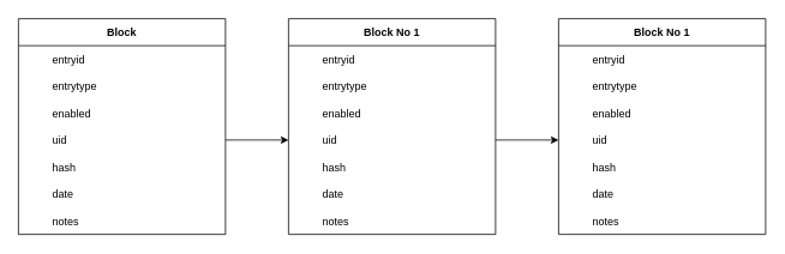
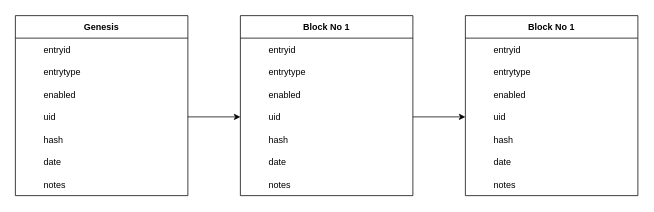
  <mxCell id="0" />
  <mxCell id="1" parent="0" />
- <mxCell id="2" value="Block" style="shape=table;startSize=30;container=1;collapsible=1;childLayout=tableLayout;fixedRows=1;rowLines=0;fontStyle=1;align=center;resizeLast=1;rounded=0;horizontal=1;columnLines=0;resizeLastRow=0;swimlaneBody=1;swimlaneHead=1;top=1;bottom=1;left=1;" vertex="1" parent="1"><mxGeometry x="20" y="20" width="230" height="240" as="geometry" /></mxCell>
+ <mxCell id="2" value="Genesis" style="shape=table;startSize=30;container=1;collapsible=1;childLayout=tableLayout;fixedRows=1;rowLines=0;fontStyle=1;align=center;resizeLast=1;rounded=0;horizontal=1;columnLines=0;resizeLastRow=0;swimlaneBody=1;swimlaneHead=1;top=1;bottom=1;left=1;" vertex="1" parent="1"><mxGeometry x="20" y="20" width="230" height="240" as="geometry" /></mxCell>
  <mxCell id="3" value="" style="shape=tableRow;horizontal=0;startSize=0;swimlaneHead=0;swimlaneBody=0;fillColor=none;collapsible=0;dropTarget=0;points=[[0,0.5],[1,0.5]];portConstraint=eastwest;top=0;left=0;right=0;bottom=0;" vertex="1" parent="2"><mxGeometry y="30" width="230" height="30" as="geometry" /></mxCell>
  <mxCell id="4" value="" style="shape=partialRectangle;connectable=0;fillColor=none;top=0;left=0;bottom=0;right=0;editable=1;overflow=hidden;" vertex="1" parent="3"><mxGeometry width="30" height="30" as="geometry"><mxRectangle width="30" height="30" as="alternateBounds" /></mxGeometry></mxCell>
  <mxCell id="5" value="entryid" style="shape=partialRectangle;connectable=0;fillColor=none;top=0;left=0;bottom=0;right=0;align=left;spacingLeft=6;overflow=hidden;" vertex="1" parent="3"><mxGeometry x="30" width="200" height="30" as="geometry"><mxRectangle width="200" height="30" as="alternateBounds" /></mxGeometry></mxCell>
  <mxCell id="6" value="" style="shape=tableRow;horizontal=0;startSize=0;swimlaneHead=0;swimlaneBody=0;fillColor=none;collapsible=0;dropTarget=0;points=[[0,0.5],[1,0.5]];portConstraint=eastwest;top=0;left=0;right=0;bottom=0;rounded=0;" vertex="1" parent="2"><mxGeometry y="60" width="230" height="30" as="geometry" /></mxCell>
  <mxCell id="7" value="" style="shape=partialRectangle;connectable=0;fillColor=none;top=0;left=0;bottom=0;right=0;editable=1;overflow=hidden;rounded=0;" vertex="1" parent="6"><mxGeometry width="30" height="30" as="geometry"><mxRectangle width="30" height="30" as="alternateBounds" /></mxGeometry></mxCell>
  <mxCell id="8" value="entrytype" style="shape=partialRectangle;connectable=0;fillColor=none;top=0;left=0;bottom=0;right=0;align=left;spacingLeft=6;overflow=hidden;rounded=0;" vertex="1" parent="6"><mxGeometry x="30" width="200" height="30" as="geometry"><mxRectangle width="200" height="30" as="alternateBounds" /></mxGeometry></mxCell>
  <mxCell id="9" value="" style="shape=tableRow;horizontal=0;startSize=0;swimlaneHead=0;swimlaneBody=0;fillColor=none;collapsible=0;dropTarget=0;points=[[0,0.5],[1,0.5]];portConstraint=eastwest;top=0;left=0;right=0;bottom=0;rounded=0;" vertex="1" parent="2"><mxGeometry y="90" width="230" height="30" as="geometry" /></mxCell>
  <mxCell id="10" value="" style="shape=partialRectangle;connectable=0;fillColor=none;top=0;left=0;bottom=0;right=0;editable=1;overflow=hidden;rounded=0;" vertex="1" parent="9"><mxGeometry width="30" height="30" as="geometry"><mxRectangle width="30" height="30" as="alternateBounds" /></mxGeometry></mxCell>
  <mxCell id="11" value="enabled" style="shape=partialRectangle;connectable=0;fillColor=none;top=0;left=0;bottom=0;right=0;align=left;spacingLeft=6;overflow=hidden;rounded=0;" vertex="1" parent="9"><mxGeometry x="30" width="200" height="30" as="geometry"><mxRectangle width="200" height="30" as="alternateBounds" /></mxGeometry></mxCell>
  <mxCell id="12" value="" style="shape=tableRow;horizontal=0;startSize=0;swimlaneHead=0;swimlaneBody=0;fillColor=none;collapsible=0;dropTarget=0;points=[[0,0.5],[1,0.5]];portConstraint=eastwest;top=0;left=0;right=0;bottom=0;rounded=0;" vertex="1" parent="2"><mxGeometry y="120" width="230" height="30" as="geometry" /></mxCell>
  <mxCell id="13" value="" style="shape=partialRectangle;connectable=0;fillColor=none;top=0;left=0;bottom=0;right=0;editable=1;overflow=hidden;rounded=0;" vertex="1" parent="12"><mxGeometry width="30" height="30" as="geometry"><mxRectangle width="30" height="30" as="alternateBounds" /></mxGeometry></mxCell>
  <mxCell id="14" value="uid" style="shape=partialRectangle;connectable=0;fillColor=none;top=0;left=0;bottom=0;right=0;align=left;spacingLeft=6;overflow=hidden;rounded=0;" vertex="1" parent="12"><mxGeometry x="30" width="200" height="30" as="geometry"><mxRectangle width="200" height="30" as="alternateBounds" /></mxGeometry></mxCell>
  <mxCell id="15" value="" style="shape=tableRow;horizontal=0;startSize=0;swimlaneHead=0;swimlaneBody=0;fillColor=none;collapsible=0;dropTarget=0;points=[[0,0.5],[1,0.5]];portConstraint=eastwest;top=0;left=0;right=0;bottom=0;rounded=0;" vertex="1" parent="2"><mxGeometry y="150" width="230" height="30" as="geometry" /></mxCell>
  <mxCell id="16" value="" style="shape=partialRectangle;connectable=0;fillColor=none;top=0;left=0;bottom=0;right=0;editable=1;overflow=hidden;rounded=0;" vertex="1" parent="15"><mxGeometry width="30" height="30" as="geometry"><mxRectangle width="30" height="30" as="alternateBounds" /></mxGeometry></mxCell>
  <mxCell id="17" value="hash" style="shape=partialRectangle;connectable=0;fillColor=none;top=0;left=0;bottom=0;right=0;align=left;spacingLeft=6;overflow=hidden;rounded=0;" vertex="1" parent="15"><mxGeometry x="30" width="200" height="30" as="geometry"><mxRectangle width="200" height="30" as="alternateBounds" /></mxGeometry></mxCell>
  <mxCell id="18" value="" style="shape=tableRow;horizontal=0;startSize=0;swimlaneHead=0;swimlaneBody=0;fillColor=none;collapsible=0;dropTarget=0;points=[[0,0.5],[1,0.5]];portConstraint=eastwest;top=0;left=0;right=0;bottom=0;rounded=0;" vertex="1" parent="2"><mxGeometry y="180" width="230" height="30" as="geometry" /></mxCell>
  <mxCell id="19" value="" style="shape=partialRectangle;connectable=0;fillColor=none;top=0;left=0;bottom=0;right=0;editable=1;overflow=hidden;rounded=0;" vertex="1" parent="18"><mxGeometry width="30" height="30" as="geometry"><mxRectangle width="30" height="30" as="alternateBounds" /></mxGeometry></mxCell>
  <mxCell id="20" value="date" style="shape=partialRectangle;connectable=0;fillColor=none;top=0;left=0;bottom=0;right=0;align=left;spacingLeft=6;overflow=hidden;rounded=0;" vertex="1" parent="18"><mxGeometry x="30" width="200" height="30" as="geometry"><mxRectangle width="200" height="30" as="alternateBounds" /></mxGeometry></mxCell>
  <mxCell id="21" value="" style="shape=tableRow;horizontal=0;startSize=0;swimlaneHead=0;swimlaneBody=0;fillColor=none;collapsible=0;dropTarget=0;points=[[0,0.5],[1,0.5]];portConstraint=eastwest;top=0;left=0;right=0;bottom=0;" vertex="1" parent="2"><mxGeometry y="210" width="230" height="30" as="geometry" /></mxCell>
  <mxCell id="22" value="" style="shape=partialRectangle;connectable=0;fillColor=none;top=0;left=0;bottom=0;right=0;editable=1;overflow=hidden;" vertex="1" parent="21"><mxGeometry width="30" height="30" as="geometry"><mxRectangle width="30" height="30" as="alternateBounds" /></mxGeometry></mxCell>
  <mxCell id="23" value="notes" style="shape=partialRectangle;connectable=0;fillColor=none;top=0;left=0;bottom=0;right=0;align=left;spacingLeft=6;overflow=hidden;" vertex="1" parent="21"><mxGeometry x="30" width="200" height="30" as="geometry"><mxRectangle width="200" height="30" as="alternateBounds" /></mxGeometry></mxCell>
  <mxCell id="24" value="Block No 1" style="shape=table;startSize=30;container=1;collapsible=1;childLayout=tableLayout;fixedRows=1;rowLines=0;fontStyle=1;align=center;resizeLast=1;rounded=0;horizontal=1;columnLines=0;resizeLastRow=0;swimlaneBody=1;swimlaneHead=1;top=1;bottom=1;left=1;" vertex="1" parent="1"><mxGeometry x="320" y="20" width="230" height="240" as="geometry" /></mxCell>
  <mxCell id="25" value="" style="shape=tableRow;horizontal=0;startSize=0;swimlaneHead=0;swimlaneBody=0;fillColor=none;collapsible=0;dropTarget=0;points=[[0,0.5],[1,0.5]];portConstraint=eastwest;top=0;left=0;right=0;bottom=0;" vertex="1" parent="24"><mxGeometry y="30" width="230" height="30" as="geometry" /></mxCell>
  <mxCell id="26" value="" style="shape=partialRectangle;connectable=0;fillColor=none;top=0;left=0;bottom=0;right=0;editable=1;overflow=hidden;" vertex="1" parent="25"><mxGeometry width="30" height="30" as="geometry"><mxRectangle width="30" height="30" as="alternateBounds" /></mxGeometry></mxCell>
  <mxCell id="27" value="entryid" style="shape=partialRectangle;connectable=0;fillColor=none;top=0;left=0;bottom=0;right=0;align=left;spacingLeft=6;overflow=hidden;" vertex="1" parent="25"><mxGeometry x="30" width="200" height="30" as="geometry"><mxRectangle width="200" height="30" as="alternateBounds" /></mxGeometry></mxCell>
  <mxCell id="28" value="" style="shape=tableRow;horizontal=0;startSize=0;swimlaneHead=0;swimlaneBody=0;fillColor=none;collapsible=0;dropTarget=0;points=[[0,0.5],[1,0.5]];portConstraint=eastwest;top=0;left=0;right=0;bottom=0;rounded=0;" vertex="1" parent="24"><mxGeometry y="60" width="230" height="30" as="geometry" /></mxCell>
  <mxCell id="29" value="" style="shape=partialRectangle;connectable=0;fillColor=none;top=0;left=0;bottom=0;right=0;editable=1;overflow=hidden;rounded=0;" vertex="1" parent="28"><mxGeometry width="30" height="30" as="geometry"><mxRectangle width="30" height="30" as="alternateBounds" /></mxGeometry></mxCell>
  <mxCell id="30" value="entrytype" style="shape=partialRectangle;connectable=0;fillColor=none;top=0;left=0;bottom=0;right=0;align=left;spacingLeft=6;overflow=hidden;rounded=0;" vertex="1" parent="28"><mxGeometry x="30" width="200" height="30" as="geometry"><mxRectangle width="200" height="30" as="alternateBounds" /></mxGeometry></mxCell>
  <mxCell id="31" value="" style="shape=tableRow;horizontal=0;startSize=0;swimlaneHead=0;swimlaneBody=0;fillColor=none;collapsible=0;dropTarget=0;points=[[0,0.5],[1,0.5]];portConstraint=eastwest;top=0;left=0;right=0;bottom=0;rounded=0;" vertex="1" parent="24"><mxGeometry y="90" width="230" height="30" as="geometry" /></mxCell>
  <mxCell id="32" value="" style="shape=partialRectangle;connectable=0;fillColor=none;top=0;left=0;bottom=0;right=0;editable=1;overflow=hidden;rounded=0;" vertex="1" parent="31"><mxGeometry width="30" height="30" as="geometry"><mxRectangle width="30" height="30" as="alternateBounds" /></mxGeometry></mxCell>
  <mxCell id="33" value="enabled" style="shape=partialRectangle;connectable=0;fillColor=none;top=0;left=0;bottom=0;right=0;align=left;spacingLeft=6;overflow=hidden;rounded=0;" vertex="1" parent="31"><mxGeometry x="30" width="200" height="30" as="geometry"><mxRectangle width="200" height="30" as="alternateBounds" /></mxGeometry></mxCell>
  <mxCell id="34" value="" style="shape=tableRow;horizontal=0;startSize=0;swimlaneHead=0;swimlaneBody=0;fillColor=none;collapsible=0;dropTarget=0;points=[[0,0.5],[1,0.5]];portConstraint=eastwest;top=0;left=0;right=0;bottom=0;rounded=0;" vertex="1" parent="24"><mxGeometry y="120" width="230" height="30" as="geometry" /></mxCell>
  <mxCell id="35" value="" style="shape=partialRectangle;connectable=0;fillColor=none;top=0;left=0;bottom=0;right=0;editable=1;overflow=hidden;rounded=0;" vertex="1" parent="34"><mxGeometry width="30" height="30" as="geometry"><mxRectangle width="30" height="30" as="alternateBounds" /></mxGeometry></mxCell>
  <mxCell id="36" value="uid" style="shape=partialRectangle;connectable=0;fillColor=none;top=0;left=0;bottom=0;right=0;align=left;spacingLeft=6;overflow=hidden;rounded=0;" vertex="1" parent="34"><mxGeometry x="30" width="200" height="30" as="geometry"><mxRectangle width="200" height="30" as="alternateBounds" /></mxGeometry></mxCell>
  <mxCell id="37" value="" style="shape=tableRow;horizontal=0;startSize=0;swimlaneHead=0;swimlaneBody=0;fillColor=none;collapsible=0;dropTarget=0;points=[[0,0.5],[1,0.5]];portConstraint=eastwest;top=0;left=0;right=0;bottom=0;rounded=0;" vertex="1" parent="24"><mxGeometry y="150" width="230" height="30" as="geometry" /></mxCell>
  <mxCell id="38" value="" style="shape=partialRectangle;connectable=0;fillColor=none;top=0;left=0;bottom=0;right=0;editable=1;overflow=hidden;rounded=0;" vertex="1" parent="37"><mxGeometry width="30" height="30" as="geometry"><mxRectangle width="30" height="30" as="alternateBounds" /></mxGeometry></mxCell>
  <mxCell id="39" value="hash" style="shape=partialRectangle;connectable=0;fillColor=none;top=0;left=0;bottom=0;right=0;align=left;spacingLeft=6;overflow=hidden;rounded=0;" vertex="1" parent="37"><mxGeometry x="30" width="200" height="30" as="geometry"><mxRectangle width="200" height="30" as="alternateBounds" /></mxGeometry></mxCell>
  <mxCell id="40" value="" style="shape=tableRow;horizontal=0;startSize=0;swimlaneHead=0;swimlaneBody=0;fillColor=none;collapsible=0;dropTarget=0;points=[[0,0.5],[1,0.5]];portConstraint=eastwest;top=0;left=0;right=0;bottom=0;rounded=0;" vertex="1" parent="24"><mxGeometry y="180" width="230" height="30" as="geometry" /></mxCell>
  <mxCell id="41" value="" style="shape=partialRectangle;connectable=0;fillColor=none;top=0;left=0;bottom=0;right=0;editable=1;overflow=hidden;rounded=0;" vertex="1" parent="40"><mxGeometry width="30" height="30" as="geometry"><mxRectangle width="30" height="30" as="alternateBounds" /></mxGeometry></mxCell>
  <mxCell id="42" value="date" style="shape=partialRectangle;connectable=0;fillColor=none;top=0;left=0;bottom=0;right=0;align=left;spacingLeft=6;overflow=hidden;rounded=0;" vertex="1" parent="40"><mxGeometry x="30" width="200" height="30" as="geometry"><mxRectangle width="200" height="30" as="alternateBounds" /></mxGeometry></mxCell>
  <mxCell id="43" value="" style="shape=tableRow;horizontal=0;startSize=0;swimlaneHead=0;swimlaneBody=0;fillColor=none;collapsible=0;dropTarget=0;points=[[0,0.5],[1,0.5]];portConstraint=eastwest;top=0;left=0;right=0;bottom=0;" vertex="1" parent="24"><mxGeometry y="210" width="230" height="30" as="geometry" /></mxCell>
  <mxCell id="44" value="" style="shape=partialRectangle;connectable=0;fillColor=none;top=0;left=0;bottom=0;right=0;editable=1;overflow=hidden;" vertex="1" parent="43"><mxGeometry width="30" height="30" as="geometry"><mxRectangle width="30" height="30" as="alternateBounds" /></mxGeometry></mxCell>
  <mxCell id="45" value="notes" style="shape=partialRectangle;connectable=0;fillColor=none;top=0;left=0;bottom=0;right=0;align=left;spacingLeft=6;overflow=hidden;" vertex="1" parent="43"><mxGeometry x="30" width="200" height="30" as="geometry"><mxRectangle width="200" height="30" as="alternateBounds" /></mxGeometry></mxCell>
  <mxCell id="46" value="Block No 1" style="shape=table;startSize=30;container=1;collapsible=1;childLayout=tableLayout;fixedRows=1;rowLines=0;fontStyle=1;align=center;resizeLast=1;rounded=0;horizontal=1;columnLines=0;resizeLastRow=0;swimlaneBody=1;swimlaneHead=1;top=1;bottom=1;left=1;" vertex="1" parent="1"><mxGeometry x="620" y="20" width="230" height="240" as="geometry" /></mxCell>
  <mxCell id="47" value="" style="shape=tableRow;horizontal=0;startSize=0;swimlaneHead=0;swimlaneBody=0;fillColor=none;collapsible=0;dropTarget=0;points=[[0,0.5],[1,0.5]];portConstraint=eastwest;top=0;left=0;right=0;bottom=0;" vertex="1" parent="46"><mxGeometry y="30" width="230" height="30" as="geometry" /></mxCell>
  <mxCell id="48" value="" style="shape=partialRectangle;connectable=0;fillColor=none;top=0;left=0;bottom=0;right=0;editable=1;overflow=hidden;" vertex="1" parent="47"><mxGeometry width="30" height="30" as="geometry"><mxRectangle width="30" height="30" as="alternateBounds" /></mxGeometry></mxCell>
  <mxCell id="49" value="entryid" style="shape=partialRectangle;connectable=0;fillColor=none;top=0;left=0;bottom=0;right=0;align=left;spacingLeft=6;overflow=hidden;" vertex="1" parent="47"><mxGeometry x="30" width="200" height="30" as="geometry"><mxRectangle width="200" height="30" as="alternateBounds" /></mxGeometry></mxCell>
  <mxCell id="50" value="" style="shape=tableRow;horizontal=0;startSize=0;swimlaneHead=0;swimlaneBody=0;fillColor=none;collapsible=0;dropTarget=0;points=[[0,0.5],[1,0.5]];portConstraint=eastwest;top=0;left=0;right=0;bottom=0;rounded=0;" vertex="1" parent="46"><mxGeometry y="60" width="230" height="30" as="geometry" /></mxCell>
  <mxCell id="51" value="" style="shape=partialRectangle;connectable=0;fillColor=none;top=0;left=0;bottom=0;right=0;editable=1;overflow=hidden;rounded=0;" vertex="1" parent="50"><mxGeometry width="30" height="30" as="geometry"><mxRectangle width="30" height="30" as="alternateBounds" /></mxGeometry></mxCell>
  <mxCell id="52" value="entrytype" style="shape=partialRectangle;connectable=0;fillColor=none;top=0;left=0;bottom=0;right=0;align=left;spacingLeft=6;overflow=hidden;rounded=0;" vertex="1" parent="50"><mxGeometry x="30" width="200" height="30" as="geometry"><mxRectangle width="200" height="30" as="alternateBounds" /></mxGeometry></mxCell>
  <mxCell id="53" value="" style="shape=tableRow;horizontal=0;startSize=0;swimlaneHead=0;swimlaneBody=0;fillColor=none;collapsible=0;dropTarget=0;points=[[0,0.5],[1,0.5]];portConstraint=eastwest;top=0;left=0;right=0;bottom=0;rounded=0;" vertex="1" parent="46"><mxGeometry y="90" width="230" height="30" as="geometry" /></mxCell>
  <mxCell id="54" value="" style="shape=partialRectangle;connectable=0;fillColor=none;top=0;left=0;bottom=0;right=0;editable=1;overflow=hidden;rounded=0;" vertex="1" parent="53"><mxGeometry width="30" height="30" as="geometry"><mxRectangle width="30" height="30" as="alternateBounds" /></mxGeometry></mxCell>
  <mxCell id="55" value="enabled" style="shape=partialRectangle;connectable=0;fillColor=none;top=0;left=0;bottom=0;right=0;align=left;spacingLeft=6;overflow=hidden;rounded=0;" vertex="1" parent="53"><mxGeometry x="30" width="200" height="30" as="geometry"><mxRectangle width="200" height="30" as="alternateBounds" /></mxGeometry></mxCell>
  <mxCell id="56" value="" style="shape=tableRow;horizontal=0;startSize=0;swimlaneHead=0;swimlaneBody=0;fillColor=none;collapsible=0;dropTarget=0;points=[[0,0.5],[1,0.5]];portConstraint=eastwest;top=0;left=0;right=0;bottom=0;rounded=0;" vertex="1" parent="46"><mxGeometry y="120" width="230" height="30" as="geometry" /></mxCell>
  <mxCell id="57" value="" style="shape=partialRectangle;connectable=0;fillColor=none;top=0;left=0;bottom=0;right=0;editable=1;overflow=hidden;rounded=0;" vertex="1" parent="56"><mxGeometry width="30" height="30" as="geometry"><mxRectangle width="30" height="30" as="alternateBounds" /></mxGeometry></mxCell>
  <mxCell id="58" value="uid" style="shape=partialRectangle;connectable=0;fillColor=none;top=0;left=0;bottom=0;right=0;align=left;spacingLeft=6;overflow=hidden;rounded=0;" vertex="1" parent="56"><mxGeometry x="30" width="200" height="30" as="geometry"><mxRectangle width="200" height="30" as="alternateBounds" /></mxGeometry></mxCell>
  <mxCell id="59" value="" style="shape=tableRow;horizontal=0;startSize=0;swimlaneHead=0;swimlaneBody=0;fillColor=none;collapsible=0;dropTarget=0;points=[[0,0.5],[1,0.5]];portConstraint=eastwest;top=0;left=0;right=0;bottom=0;rounded=0;" vertex="1" parent="46"><mxGeometry y="150" width="230" height="30" as="geometry" /></mxCell>
  <mxCell id="60" value="" style="shape=partialRectangle;connectable=0;fillColor=none;top=0;left=0;bottom=0;right=0;editable=1;overflow=hidden;rounded=0;" vertex="1" parent="59"><mxGeometry width="30" height="30" as="geometry"><mxRectangle width="30" height="30" as="alternateBounds" /></mxGeometry></mxCell>
  <mxCell id="61" value="hash" style="shape=partialRectangle;connectable=0;fillColor=none;top=0;left=0;bottom=0;right=0;align=left;spacingLeft=6;overflow=hidden;rounded=0;" vertex="1" parent="59"><mxGeometry x="30" width="200" height="30" as="geometry"><mxRectangle width="200" height="30" as="alternateBounds" /></mxGeometry></mxCell>
  <mxCell id="62" value="" style="shape=tableRow;horizontal=0;startSize=0;swimlaneHead=0;swimlaneBody=0;fillColor=none;collapsible=0;dropTarget=0;points=[[0,0.5],[1,0.5]];portConstraint=eastwest;top=0;left=0;right=0;bottom=0;rounded=0;" vertex="1" parent="46"><mxGeometry y="180" width="230" height="30" as="geometry" /></mxCell>
  <mxCell id="63" value="" style="shape=partialRectangle;connectable=0;fillColor=none;top=0;left=0;bottom=0;right=0;editable=1;overflow=hidden;rounded=0;" vertex="1" parent="62"><mxGeometry width="30" height="30" as="geometry"><mxRectangle width="30" height="30" as="alternateBounds" /></mxGeometry></mxCell>
  <mxCell id="64" value="date" style="shape=partialRectangle;connectable=0;fillColor=none;top=0;left=0;bottom=0;right=0;align=left;spacingLeft=6;overflow=hidden;rounded=0;" vertex="1" parent="62"><mxGeometry x="30" width="200" height="30" as="geometry"><mxRectangle width="200" height="30" as="alternateBounds" /></mxGeometry></mxCell>
  <mxCell id="65" value="" style="shape=tableRow;horizontal=0;startSize=0;swimlaneHead=0;swimlaneBody=0;fillColor=none;collapsible=0;dropTarget=0;points=[[0,0.5],[1,0.5]];portConstraint=eastwest;top=0;left=0;right=0;bottom=0;" vertex="1" parent="46"><mxGeometry y="210" width="230" height="30" as="geometry" /></mxCell>
  <mxCell id="66" value="" style="shape=partialRectangle;connectable=0;fillColor=none;top=0;left=0;bottom=0;right=0;editable=1;overflow=hidden;" vertex="1" parent="65"><mxGeometry width="30" height="30" as="geometry"><mxRectangle width="30" height="30" as="alternateBounds" /></mxGeometry></mxCell>
  <mxCell id="67" value="notes" style="shape=partialRectangle;connectable=0;fillColor=none;top=0;left=0;bottom=0;right=0;align=left;spacingLeft=6;overflow=hidden;" vertex="1" parent="65"><mxGeometry x="30" width="200" height="30" as="geometry"><mxRectangle width="200" height="30" as="alternateBounds" /></mxGeometry></mxCell>
  <mxCell id="68" style="edgeStyle=orthogonalEdgeStyle;rounded=0;orthogonalLoop=1;jettySize=auto;html=1;exitX=1;exitY=0.5;exitDx=0;exitDy=0;entryX=0;entryY=0.5;entryDx=0;entryDy=0;" edge="1" parent="1" source="12" target="34"><mxGeometry relative="1" as="geometry" /></mxCell>
  <mxCell id="69" style="edgeStyle=orthogonalEdgeStyle;rounded=0;orthogonalLoop=1;jettySize=auto;html=1;exitX=1;exitY=0.5;exitDx=0;exitDy=0;entryX=0;entryY=0.5;entryDx=0;entryDy=0;" edge="1" parent="1" source="34" target="56"><mxGeometry relative="1" as="geometry" /></mxCell>
